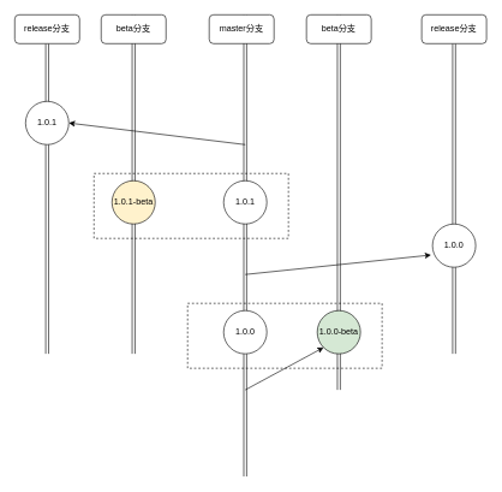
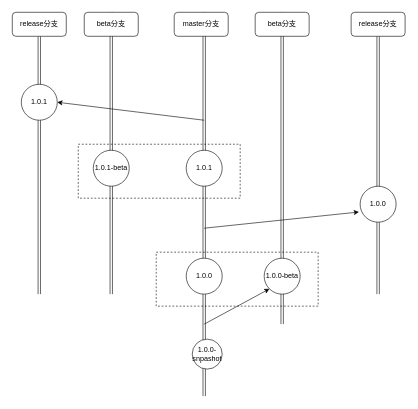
  <mxCell id="0" />
  <mxCell id="1" parent="0" />
  <mxCell id="2" value="" style="shape=link;html=1;endArrow=none;" parent="1" edge="1"><mxGeometry width="100" relative="1" as="geometry"><mxPoint x="470" y="20" as="sourcePoint" /><mxPoint x="470" y="540" as="targetPoint" /></mxGeometry></mxCell>
  <mxCell id="3" value="" style="rounded=0;whiteSpace=wrap;html=1;fillColor=none;dashed=1;" parent="1" vertex="1"><mxGeometry x="260" y="420" width="270" height="90" as="geometry" /></mxCell>
  <mxCell id="4" value="" style="shape=link;html=1;startArrow=none;" parent="1" source="8" edge="1"><mxGeometry width="100" relative="1" as="geometry"><mxPoint x="340" y="20" as="sourcePoint" /><mxPoint x="340" y="660" as="targetPoint" /></mxGeometry></mxCell>
- <mxCell id="6" value="1.0.0-beta" style="ellipse;whiteSpace=wrap;html=1;aspect=fixed;fillColor=#d5e8d4;" parent="1" vertex="1"><mxGeometry x="440" y="430" width="60" height="60" as="geometry" /></mxCell>
+ <mxCell id="5" value="1.0.0-snpashot" style="ellipse;whiteSpace=wrap;html=1;aspect=fixed;" parent="1" vertex="1"><mxGeometry x="320" y="565" width="50" height="50" as="geometry" /></mxCell>
+ <mxCell id="6" value="1.0.0-beta" style="ellipse;whiteSpace=wrap;html=1;aspect=fixed;" parent="1" vertex="1"><mxGeometry x="440" y="430" width="60" height="60" as="geometry" /></mxCell>
  <mxCell id="7" value="" style="endArrow=classic;html=1;entryX=0;entryY=1;entryDx=0;entryDy=0;" parent="1" target="6" edge="1"><mxGeometry width="50" height="50" relative="1" as="geometry"><mxPoint x="340" y="540" as="sourcePoint" /><mxPoint x="390" y="490" as="targetPoint" /></mxGeometry></mxCell>
  <mxCell id="8" value="1.0.0" style="ellipse;whiteSpace=wrap;html=1;aspect=fixed;" parent="1" vertex="1"><mxGeometry x="310" y="430" width="60" height="60" as="geometry" /></mxCell>
  <mxCell id="9" value="" style="shape=link;html=1;endArrow=none;" parent="1" target="8" edge="1"><mxGeometry width="100" relative="1" as="geometry"><mxPoint x="340" y="20" as="sourcePoint" /><mxPoint x="340" y="610" as="targetPoint" /></mxGeometry></mxCell>
  <mxCell id="10" value="" style="rounded=0;whiteSpace=wrap;html=1;fillColor=none;dashed=1;" parent="1" vertex="1"><mxGeometry x="130" y="240" width="270" height="90" as="geometry" /></mxCell>
  <mxCell id="11" value="1.0.1" style="ellipse;whiteSpace=wrap;html=1;aspect=fixed;" parent="1" vertex="1"><mxGeometry x="310" y="250" width="60" height="60" as="geometry" /></mxCell>
  <mxCell id="12" value="" style="shape=link;html=1;endArrow=none;startArrow=none;" parent="1" source="13" edge="1"><mxGeometry width="100" relative="1" as="geometry"><mxPoint x="630" y="20" as="sourcePoint" /><mxPoint x="630" y="490" as="targetPoint" /></mxGeometry></mxCell>
  <mxCell id="13" value="1.0.0" style="ellipse;whiteSpace=wrap;html=1;aspect=fixed;" parent="1" vertex="1"><mxGeometry x="600" y="310" width="60" height="60" as="geometry" /></mxCell>
  <mxCell id="14" value="" style="shape=link;html=1;endArrow=none;startArrow=none;" parent="1" source="18" target="13" edge="1"><mxGeometry width="100" relative="1" as="geometry"><mxPoint x="630" y="20" as="sourcePoint" /><mxPoint x="630" y="490" as="targetPoint" /></mxGeometry></mxCell>
  <mxCell id="15" value="" style="endArrow=classic;html=1;entryX=-0.033;entryY=0.717;entryDx=0;entryDy=0;entryPerimeter=0;" parent="1" target="13" edge="1"><mxGeometry width="50" height="50" relative="1" as="geometry"><mxPoint x="340" y="380" as="sourcePoint" /><mxPoint x="577.787" y="350.003" as="targetPoint" /></mxGeometry></mxCell>
  <mxCell id="16" value="master分支" style="rounded=1;whiteSpace=wrap;html=1;" parent="1" vertex="1"><mxGeometry x="290" y="20" width="90" height="40" as="geometry" /></mxCell>
  <mxCell id="17" value="beta分支" style="rounded=1;whiteSpace=wrap;html=1;" parent="1" vertex="1"><mxGeometry x="425" y="20" width="90" height="40" as="geometry" /></mxCell>
  <mxCell id="18" value="release分支" style="rounded=1;whiteSpace=wrap;html=1;" parent="1" vertex="1"><mxGeometry x="585" y="20" width="90" height="40" as="geometry" /></mxCell>
  <mxCell id="19" value="" style="shape=link;html=1;endArrow=none;" parent="1" target="18" edge="1"><mxGeometry width="100" relative="1" as="geometry"><mxPoint x="630" y="20" as="sourcePoint" /><mxPoint x="630" y="310" as="targetPoint" /></mxGeometry></mxCell>
  <mxCell id="20" value="" style="shape=link;html=1;endArrow=none;" parent="1" edge="1"><mxGeometry width="100" relative="1" as="geometry"><mxPoint x="185" y="20" as="sourcePoint" /><mxPoint x="185" y="490" as="targetPoint" /></mxGeometry></mxCell>
- <mxCell id="21" value="1.0.1-beta" style="ellipse;whiteSpace=wrap;html=1;aspect=fixed;fillColor=#fff2cc;" parent="1" vertex="1"><mxGeometry x="155" y="250" width="60" height="60" as="geometry" /></mxCell>
+ <mxCell id="21" value="1.0.1-beta" style="ellipse;whiteSpace=wrap;html=1;aspect=fixed;" parent="1" vertex="1"><mxGeometry x="155" y="250" width="60" height="60" as="geometry" /></mxCell>
  <mxCell id="22" value="beta分支" style="rounded=1;whiteSpace=wrap;html=1;" parent="1" vertex="1"><mxGeometry x="140" y="20" width="90" height="40" as="geometry" /></mxCell>
  <mxCell id="23" value="" style="shape=link;html=1;endArrow=none;startArrow=none;" edge="1" parent="1" source="24"><mxGeometry width="100" relative="1" as="geometry"><mxPoint x="65" y="20" as="sourcePoint" /><mxPoint x="65" y="490" as="targetPoint" /></mxGeometry></mxCell>
  <mxCell id="24" value="1.0.1" style="ellipse;whiteSpace=wrap;html=1;aspect=fixed;" vertex="1" parent="1"><mxGeometry x="35" y="140" width="60" height="60" as="geometry" /></mxCell>
  <mxCell id="25" value="" style="shape=link;html=1;endArrow=none;startArrow=none;" edge="1" parent="1" source="26" target="24"><mxGeometry width="100" relative="1" as="geometry"><mxPoint x="65" y="20" as="sourcePoint" /><mxPoint x="65" y="490" as="targetPoint" /></mxGeometry></mxCell>
  <mxCell id="26" value="release分支" style="rounded=1;whiteSpace=wrap;html=1;" vertex="1" parent="1"><mxGeometry x="20" y="20" width="90" height="40" as="geometry" /></mxCell>
  <mxCell id="27" value="" style="shape=link;html=1;endArrow=none;" edge="1" parent="1" target="26"><mxGeometry width="100" relative="1" as="geometry"><mxPoint x="65" y="20" as="sourcePoint" /><mxPoint x="65" y="310" as="targetPoint" /></mxGeometry></mxCell>
  <mxCell id="28" value="" style="endArrow=classic;html=1;entryX=1;entryY=0.5;entryDx=0;entryDy=0;" edge="1" parent="1" target="24"><mxGeometry width="50" height="50" relative="1" as="geometry"><mxPoint x="340" y="200" as="sourcePoint" /><mxPoint x="90" y="220" as="targetPoint" /></mxGeometry></mxCell>
